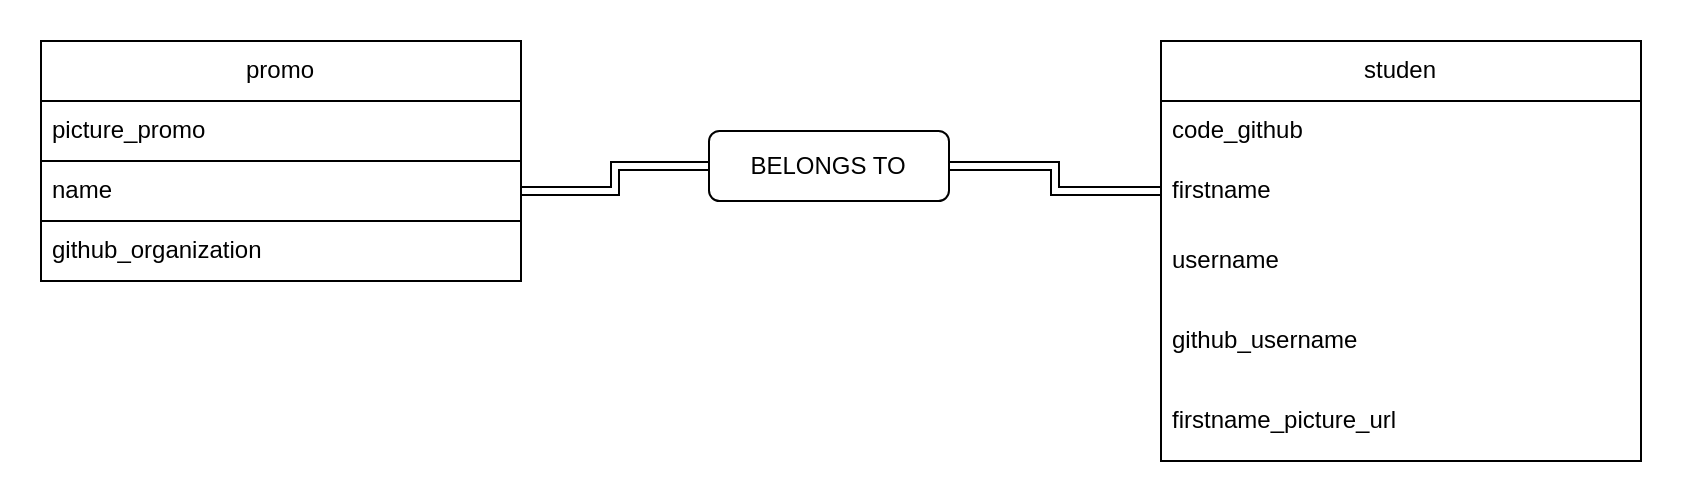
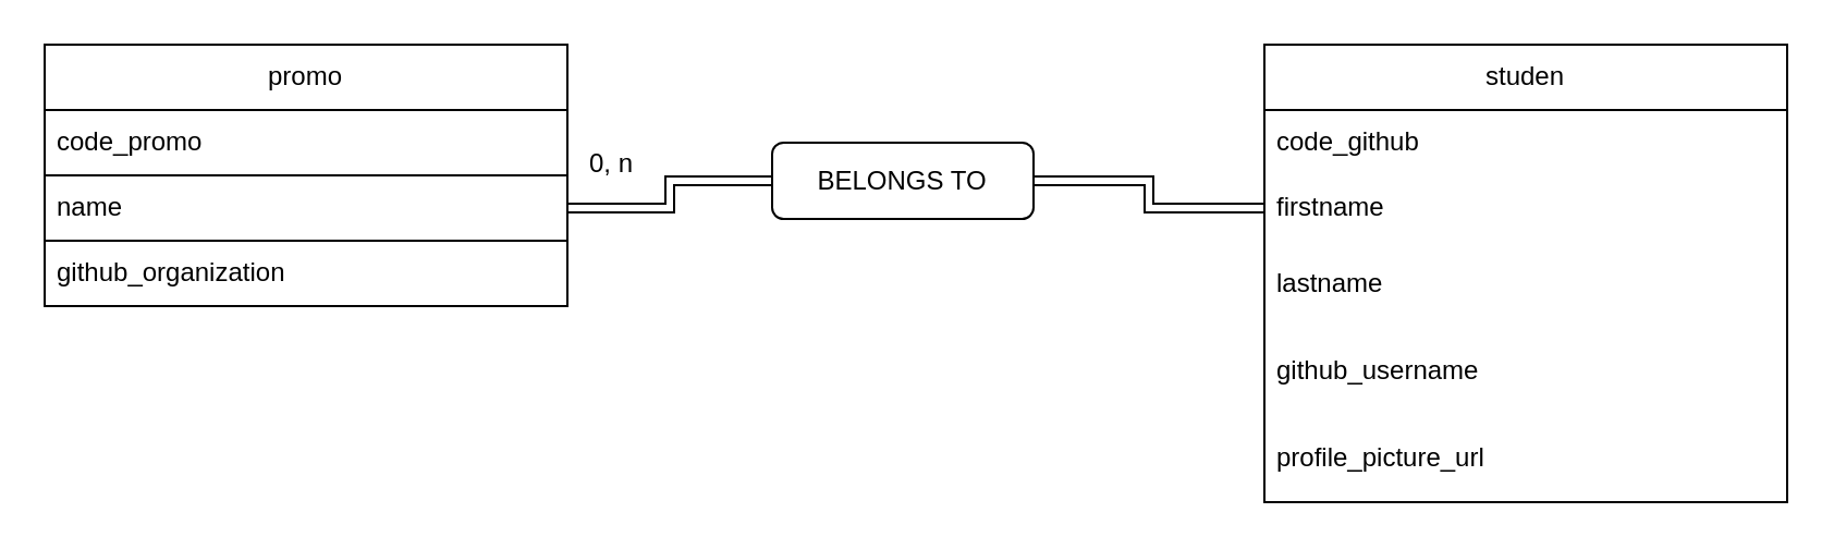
  <mxCell id="0" />
  <mxCell id="1" parent="0" />
  <mxCell id="2" value="promo" style="swimlane;fontStyle=0;childLayout=stackLayout;horizontal=1;startSize=30;horizontalStack=0;resizeParent=1;resizeParentMax=0;resizeLast=0;collapsible=1;marginBottom=0;whiteSpace=wrap;html=1;" vertex="1" parent="1"><mxGeometry x="20" y="20" width="240" height="120" as="geometry" /></mxCell>
- <mxCell id="3" value="picture_promo" style="text;strokeColor=none;fillColor=none;align=left;verticalAlign=middle;spacingLeft=4;spacingRight=4;overflow=hidden;points=[[0,0.5],[1,0.5]];portConstraint=eastwest;rotatable=0;whiteSpace=wrap;html=1;" vertex="1" parent="2"><mxGeometry y="30" width="240" height="30" as="geometry" /></mxCell>
+ <mxCell id="3" value="code_promo" style="text;strokeColor=none;fillColor=none;align=left;verticalAlign=middle;spacingLeft=4;spacingRight=4;overflow=hidden;points=[[0,0.5],[1,0.5]];portConstraint=eastwest;rotatable=0;whiteSpace=wrap;html=1;" vertex="1" parent="2"><mxGeometry y="30" width="240" height="30" as="geometry" /></mxCell>
  <mxCell id="4" value="name" style="text;strokeColor=default;fillColor=none;align=left;verticalAlign=middle;spacingLeft=4;spacingRight=4;overflow=hidden;points=[[0,0.5],[1,0.5]];portConstraint=eastwest;rotatable=0;whiteSpace=wrap;html=1;" vertex="1" parent="2"><mxGeometry y="60" width="240" height="30" as="geometry" /></mxCell>
  <mxCell id="5" value="github_organization" style="text;strokeColor=none;fillColor=none;align=left;verticalAlign=middle;spacingLeft=4;spacingRight=4;overflow=hidden;points=[[0,0.5],[1,0.5]];portConstraint=eastwest;rotatable=0;whiteSpace=wrap;html=1;" vertex="1" parent="2"><mxGeometry y="90" width="240" height="30" as="geometry" /></mxCell>
  <mxCell id="6" value="studen" style="swimlane;fontStyle=0;childLayout=stackLayout;horizontal=1;startSize=30;horizontalStack=0;resizeParent=1;resizeParentMax=0;resizeLast=0;collapsible=1;marginBottom=0;whiteSpace=wrap;html=1;" vertex="1" parent="1"><mxGeometry x="580" y="20" width="240" height="210" as="geometry" /></mxCell>
  <mxCell id="7" value="code_github" style="text;strokeColor=none;fillColor=none;align=left;verticalAlign=middle;spacingLeft=4;spacingRight=4;overflow=hidden;points=[[0,0.5],[1,0.5]];portConstraint=eastwest;rotatable=0;whiteSpace=wrap;html=1;" vertex="1" parent="6"><mxGeometry y="30" width="240" height="30" as="geometry" /></mxCell>
  <mxCell id="8" value="firstname" style="text;strokeColor=none;fillColor=none;align=left;verticalAlign=middle;spacingLeft=4;spacingRight=4;overflow=hidden;points=[[0,0.5],[1,0.5]];portConstraint=eastwest;rotatable=0;whiteSpace=wrap;html=1;" vertex="1" parent="6"><mxGeometry y="60" width="240" height="30" as="geometry" /></mxCell>
- <mxCell id="9" value="username" style="text;strokeColor=none;fillColor=none;align=left;verticalAlign=middle;spacingLeft=4;spacingRight=4;overflow=hidden;points=[[0,0.5],[1,0.5]];portConstraint=eastwest;rotatable=0;whiteSpace=wrap;html=1;" vertex="1" parent="6"><mxGeometry y="90" width="240" height="40" as="geometry" /></mxCell>
+ <mxCell id="9" value="lastname" style="text;strokeColor=none;fillColor=none;align=left;verticalAlign=middle;spacingLeft=4;spacingRight=4;overflow=hidden;points=[[0,0.5],[1,0.5]];portConstraint=eastwest;rotatable=0;whiteSpace=wrap;html=1;" vertex="1" parent="6"><mxGeometry y="90" width="240" height="40" as="geometry" /></mxCell>
  <mxCell id="10" value="github_username" style="text;strokeColor=none;fillColor=none;align=left;verticalAlign=middle;spacingLeft=4;spacingRight=4;overflow=hidden;points=[[0,0.5],[1,0.5]];portConstraint=eastwest;rotatable=0;whiteSpace=wrap;html=1;" vertex="1" parent="6"><mxGeometry y="130" width="240" height="40" as="geometry" /></mxCell>
- <mxCell id="11" value="firstname_picture_url" style="text;strokeColor=none;fillColor=none;align=left;verticalAlign=middle;spacingLeft=4;spacingRight=4;overflow=hidden;points=[[0,0.5],[1,0.5]];portConstraint=eastwest;rotatable=0;whiteSpace=wrap;html=1;" vertex="1" parent="6"><mxGeometry y="170" width="240" height="40" as="geometry" /></mxCell>
+ <mxCell id="11" value="profile_picture_url" style="text;strokeColor=none;fillColor=none;align=left;verticalAlign=middle;spacingLeft=4;spacingRight=4;overflow=hidden;points=[[0,0.5],[1,0.5]];portConstraint=eastwest;rotatable=0;whiteSpace=wrap;html=1;" vertex="1" parent="6"><mxGeometry y="170" width="240" height="40" as="geometry" /></mxCell>
  <mxCell id="12" style="edgeStyle=orthogonalEdgeStyle;shape=link;rounded=0;orthogonalLoop=1;jettySize=auto;html=1;exitX=1;exitY=0.5;exitDx=0;exitDy=0;entryX=0;entryY=0.5;entryDx=0;entryDy=0;" edge="1" parent="1" source="14" target="8"><mxGeometry relative="1" as="geometry" /></mxCell>
  <mxCell id="13" value="" style="edgeStyle=orthogonalEdgeStyle;shape=link;rounded=0;orthogonalLoop=1;jettySize=auto;html=1;exitX=1;exitY=0.5;exitDx=0;exitDy=0;entryX=0;entryY=0.5;entryDx=0;entryDy=0;" edge="1" parent="1" source="4" target="14"><mxGeometry relative="1" as="geometry"><mxPoint x="260" y="95" as="sourcePoint" /><mxPoint x="580" y="95" as="targetPoint" /></mxGeometry></mxCell>
  <mxCell id="14" value="BELONGS TO" style="rounded=1;whiteSpace=wrap;html=1;" vertex="1" parent="1"><mxGeometry x="354" y="65" width="120" height="35" as="geometry" /></mxCell>
+ <mxCell id="15" value="0, n" style="text;html=1;align=center;verticalAlign=middle;resizable=0;points=[];autosize=1;strokeColor=none;fillColor=none;" vertex="1" parent="1"><mxGeometry x="260" y="60" width="40" height="30" as="geometry" /></mxCell>
